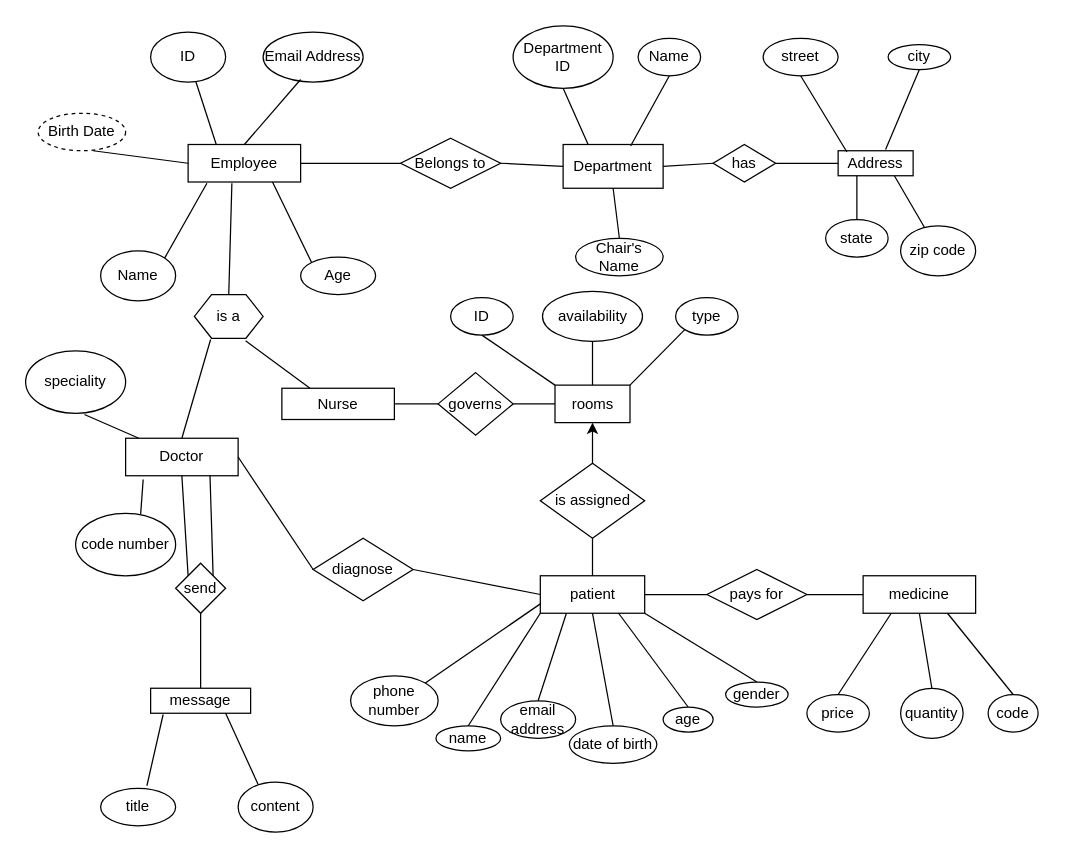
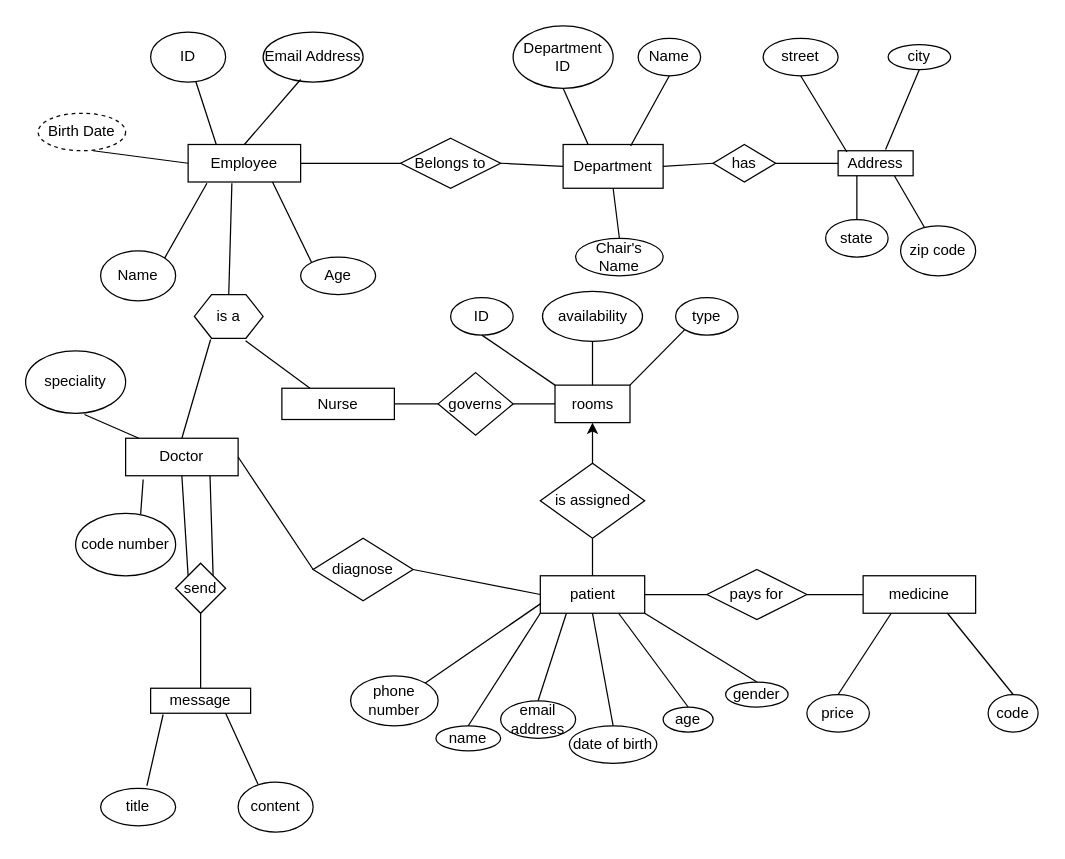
  <mxCell id="0" />
  <mxCell id="1" parent="0" />
  <mxCell id="2" value="Employee" style="rounded=0;whiteSpace=wrap;html=1;" vertex="1" parent="1"><mxGeometry x="150" y="115" width="90" height="30" as="geometry" /></mxCell>
  <mxCell id="3" value="ID&lt;br&gt;" style="ellipse;whiteSpace=wrap;html=1;" vertex="1" parent="1"><mxGeometry x="120" y="25" width="60" height="40" as="geometry" /></mxCell>
  <mxCell id="4" value="" style="endArrow=none;html=1;entryX=0.25;entryY=0;entryDx=0;entryDy=0;" edge="1" parent="1" source="3" target="2"><mxGeometry width="50" height="50" relative="1" as="geometry"><mxPoint x="230" y="270" as="sourcePoint" /><mxPoint x="280" y="170" as="targetPoint" /></mxGeometry></mxCell>
  <mxCell id="5" value="Email Address" style="ellipse;whiteSpace=wrap;html=1;" vertex="1" parent="1"><mxGeometry x="210" y="25" width="80" height="40" as="geometry" /></mxCell>
  <mxCell id="6" value="" style="endArrow=none;html=1;entryX=0.375;entryY=0.95;entryDx=0;entryDy=0;entryPerimeter=0;exitX=0.5;exitY=0;exitDx=0;exitDy=0;" edge="1" parent="1" source="2" target="5"><mxGeometry width="50" height="50" relative="1" as="geometry"><mxPoint x="230" y="270" as="sourcePoint" /><mxPoint x="280" y="220" as="targetPoint" /></mxGeometry></mxCell>
  <mxCell id="7" value="Name" style="ellipse;whiteSpace=wrap;html=1;" vertex="1" parent="1"><mxGeometry x="80" y="200" width="60" height="40" as="geometry" /></mxCell>
  <mxCell id="8" value="" style="endArrow=none;html=1;exitX=1;exitY=0;exitDx=0;exitDy=0;entryX=0.167;entryY=1.033;entryDx=0;entryDy=0;entryPerimeter=0;" edge="1" parent="1" source="7" target="2"><mxGeometry width="50" height="50" relative="1" as="geometry"><mxPoint x="190" y="350" as="sourcePoint" /><mxPoint x="267" y="199" as="targetPoint" /></mxGeometry></mxCell>
  <mxCell id="9" value="Birth Date" style="ellipse;whiteSpace=wrap;html=1;dashed=1;" vertex="1" parent="1"><mxGeometry x="30" y="90" width="70" height="30" as="geometry" /></mxCell>
  <mxCell id="10" value="" style="endArrow=none;html=1;exitX=0.629;exitY=1;exitDx=0;exitDy=0;exitPerimeter=0;entryX=0;entryY=0.5;entryDx=0;entryDy=0;" edge="1" parent="1" source="9" target="2"><mxGeometry width="50" height="50" relative="1" as="geometry"><mxPoint x="190" y="350" as="sourcePoint" /><mxPoint x="290" y="200" as="targetPoint" /></mxGeometry></mxCell>
  <mxCell id="11" value="Age" style="ellipse;whiteSpace=wrap;html=1;" vertex="1" parent="1"><mxGeometry x="240" y="205" width="60" height="30" as="geometry" /></mxCell>
  <mxCell id="12" value="" style="endArrow=none;html=1;entryX=0.75;entryY=1;entryDx=0;entryDy=0;exitX=0;exitY=0;exitDx=0;exitDy=0;" edge="1" parent="1" source="11" target="2"><mxGeometry width="50" height="50" relative="1" as="geometry"><mxPoint x="190" y="360" as="sourcePoint" /><mxPoint x="240" y="310" as="targetPoint" /></mxGeometry></mxCell>
  <mxCell id="13" value="Belongs to&lt;br&gt;" style="rhombus;whiteSpace=wrap;html=1;" vertex="1" parent="1"><mxGeometry x="320" y="110" width="80" height="40" as="geometry" /></mxCell>
  <mxCell id="14" value="" style="endArrow=none;html=1;entryX=0;entryY=0.5;entryDx=0;entryDy=0;exitX=1;exitY=0.5;exitDx=0;exitDy=0;" edge="1" parent="1" source="2" target="13"><mxGeometry width="50" height="50" relative="1" as="geometry"><mxPoint x="190" y="360" as="sourcePoint" /><mxPoint x="350" y="190" as="targetPoint" /></mxGeometry></mxCell>
  <mxCell id="15" value="" style="endArrow=none;html=1;exitX=1;exitY=0.5;exitDx=0;exitDy=0;entryX=0;entryY=0.5;entryDx=0;entryDy=0;" edge="1" parent="1" source="13" target="16"><mxGeometry width="50" height="50" relative="1" as="geometry"><mxPoint x="453" y="180" as="sourcePoint" /><mxPoint x="510" y="130" as="targetPoint" /></mxGeometry></mxCell>
  <mxCell id="16" value="Department" style="rounded=0;whiteSpace=wrap;html=1;" vertex="1" parent="1"><mxGeometry x="450" y="115" width="80" height="35" as="geometry" /></mxCell>
  <mxCell id="17" value="Department ID" style="ellipse;whiteSpace=wrap;html=1;" vertex="1" parent="1"><mxGeometry x="410" y="20" width="80" height="50" as="geometry" /></mxCell>
  <mxCell id="18" value="Name" style="ellipse;whiteSpace=wrap;html=1;" vertex="1" parent="1"><mxGeometry x="510" y="30" width="50" height="30" as="geometry" /></mxCell>
  <mxCell id="19" value="Chair's Name" style="ellipse;whiteSpace=wrap;html=1;" vertex="1" parent="1"><mxGeometry x="460" y="190" width="70" height="30" as="geometry" /></mxCell>
  <mxCell id="20" value="" style="endArrow=none;html=1;entryX=0.5;entryY=1;entryDx=0;entryDy=0;exitX=0.25;exitY=0;exitDx=0;exitDy=0;" edge="1" parent="1" source="16" target="17"><mxGeometry width="50" height="50" relative="1" as="geometry"><mxPoint x="150" y="360" as="sourcePoint" /><mxPoint x="420" y="140" as="targetPoint" /></mxGeometry></mxCell>
  <mxCell id="21" value="" style="endArrow=none;html=1;exitX=0.675;exitY=0.033;exitDx=0;exitDy=0;exitPerimeter=0;entryX=0.5;entryY=1;entryDx=0;entryDy=0;" edge="1" parent="1" source="16" target="18"><mxGeometry width="50" height="50" relative="1" as="geometry"><mxPoint x="470" y="130.01" as="sourcePoint" /><mxPoint x="510" y="80" as="targetPoint" /></mxGeometry></mxCell>
  <mxCell id="22" value="" style="endArrow=none;html=1;entryX=0.5;entryY=1;entryDx=0;entryDy=0;exitX=0.5;exitY=0;exitDx=0;exitDy=0;" edge="1" parent="1" source="19" target="16"><mxGeometry width="50" height="50" relative="1" as="geometry"><mxPoint x="480" y="140.01" as="sourcePoint" /><mxPoint x="470" y="90" as="targetPoint" /></mxGeometry></mxCell>
  <mxCell id="23" value="has" style="rhombus;whiteSpace=wrap;html=1;" vertex="1" parent="1"><mxGeometry x="570" y="115" width="50" height="30" as="geometry" /></mxCell>
  <mxCell id="24" value="" style="endArrow=none;html=1;entryX=1;entryY=0.5;entryDx=0;entryDy=0;exitX=0;exitY=0.5;exitDx=0;exitDy=0;" edge="1" parent="1" source="23" target="16"><mxGeometry width="50" height="50" relative="1" as="geometry"><mxPoint x="530" y="150.01" as="sourcePoint" /><mxPoint x="520" y="100" as="targetPoint" /></mxGeometry></mxCell>
  <mxCell id="25" value="Address" style="rounded=0;whiteSpace=wrap;html=1;" vertex="1" parent="1"><mxGeometry x="670" y="120" width="60" height="20" as="geometry" /></mxCell>
  <mxCell id="26" value="" style="endArrow=none;html=1;entryX=1;entryY=0.5;entryDx=0;entryDy=0;exitX=0;exitY=0.5;exitDx=0;exitDy=0;" edge="1" parent="1" source="25" target="23"><mxGeometry width="50" height="50" relative="1" as="geometry"><mxPoint x="480" y="160.01" as="sourcePoint" /><mxPoint x="470" y="110" as="targetPoint" /></mxGeometry></mxCell>
  <mxCell id="27" value="street" style="ellipse;whiteSpace=wrap;html=1;" vertex="1" parent="1"><mxGeometry x="610" y="30" width="60" height="30" as="geometry" /></mxCell>
  <mxCell id="28" value="city" style="ellipse;whiteSpace=wrap;html=1;" vertex="1" parent="1"><mxGeometry x="710" y="35" width="50" height="20" as="geometry" /></mxCell>
  <mxCell id="29" value="state" style="ellipse;whiteSpace=wrap;html=1;" vertex="1" parent="1"><mxGeometry x="660" y="175" width="50" height="30" as="geometry" /></mxCell>
  <mxCell id="30" value="zip code" style="ellipse;whiteSpace=wrap;html=1;" vertex="1" parent="1"><mxGeometry x="720" y="180" width="60" height="40" as="geometry" /></mxCell>
  <mxCell id="31" value="" style="endArrow=none;html=1;exitX=0.117;exitY=0.05;exitDx=0;exitDy=0;exitPerimeter=0;entryX=0.5;entryY=1;entryDx=0;entryDy=0;" edge="1" parent="1" source="25" target="27"><mxGeometry width="50" height="50" relative="1" as="geometry"><mxPoint x="490" y="170.01" as="sourcePoint" /><mxPoint x="610" y="110" as="targetPoint" /></mxGeometry></mxCell>
  <mxCell id="32" value="" style="endArrow=none;html=1;exitX=0.633;exitY=-0.05;exitDx=0;exitDy=0;exitPerimeter=0;entryX=0.5;entryY=1;entryDx=0;entryDy=0;" edge="1" parent="1" source="25" target="28"><mxGeometry width="50" height="50" relative="1" as="geometry"><mxPoint x="500" y="180.01" as="sourcePoint" /><mxPoint x="740" y="80" as="targetPoint" /></mxGeometry></mxCell>
  <mxCell id="33" value="" style="endArrow=none;html=1;entryX=0.25;entryY=1;entryDx=0;entryDy=0;exitX=0.5;exitY=0;exitDx=0;exitDy=0;" edge="1" parent="1" source="29" target="25"><mxGeometry width="50" height="50" relative="1" as="geometry"><mxPoint x="510" y="190.01" as="sourcePoint" /><mxPoint x="500" y="140" as="targetPoint" /></mxGeometry></mxCell>
  <mxCell id="34" value="" style="endArrow=none;html=1;entryX=0.75;entryY=1;entryDx=0;entryDy=0;" edge="1" parent="1" source="30" target="25"><mxGeometry width="50" height="50" relative="1" as="geometry"><mxPoint x="520" y="200.01" as="sourcePoint" /><mxPoint x="510" y="150" as="targetPoint" /></mxGeometry></mxCell>
  <mxCell id="35" value="Doctor" style="rounded=0;whiteSpace=wrap;html=1;" vertex="1" parent="1"><mxGeometry x="100" y="350" width="90" height="30" as="geometry" /></mxCell>
  <mxCell id="36" value="speciality" style="ellipse;whiteSpace=wrap;html=1;" vertex="1" parent="1"><mxGeometry x="20" y="280" width="80" height="50" as="geometry" /></mxCell>
  <mxCell id="37" value="code number" style="ellipse;whiteSpace=wrap;html=1;" vertex="1" parent="1"><mxGeometry y="410" width="80" height="50" as="geometry" x="60" /></mxCell>
  <mxCell id="38" value="" style="endArrow=none;html=1;entryX=0.588;entryY=1.02;entryDx=0;entryDy=0;entryPerimeter=0;" edge="1" parent="1" source="35" target="36"><mxGeometry width="50" height="50" relative="1" as="geometry"><mxPoint x="590" y="210.01" as="sourcePoint" /><mxPoint x="580" y="160" as="targetPoint" /></mxGeometry></mxCell>
  <mxCell id="39" value="" style="endArrow=none;html=1;entryX=0.65;entryY=0.02;entryDx=0;entryDy=0;exitX=0.156;exitY=1.1;exitDx=0;exitDy=0;exitPerimeter=0;entryPerimeter=0;" edge="1" parent="1" source="35" target="37"><mxGeometry width="50" height="50" relative="1" as="geometry"><mxPoint x="600" y="220.01" as="sourcePoint" /><mxPoint x="590" y="170" as="targetPoint" /></mxGeometry></mxCell>
  <mxCell id="40" value="is a" style="shape=hexagon;perimeter=hexagonPerimeter2;whiteSpace=wrap;html=1;" vertex="1" parent="1"><mxGeometry x="155" y="235" width="55" height="35" as="geometry" /></mxCell>
  <mxCell id="41" value="" style="endArrow=none;html=1;entryX=0.389;entryY=1.033;entryDx=0;entryDy=0;exitX=0.5;exitY=0;exitDx=0;exitDy=0;entryPerimeter=0;" edge="1" parent="1" source="40" target="2"><mxGeometry width="50" height="50" relative="1" as="geometry"><mxPoint x="610" y="230.01" as="sourcePoint" /><mxPoint x="600" y="180" as="targetPoint" /></mxGeometry></mxCell>
  <mxCell id="42" value="" style="endArrow=none;html=1;entryX=0.236;entryY=1.029;entryDx=0;entryDy=0;exitX=0.5;exitY=0;exitDx=0;exitDy=0;entryPerimeter=0;" edge="1" parent="1" source="35" target="40"><mxGeometry width="50" height="50" relative="1" as="geometry"><mxPoint x="620" y="240.01" as="sourcePoint" /><mxPoint x="610" y="190" as="targetPoint" /></mxGeometry></mxCell>
  <mxCell id="43" value="send" style="rhombus;whiteSpace=wrap;html=1;" vertex="1" parent="1"><mxGeometry x="140" y="450" width="40" height="40" as="geometry" /></mxCell>
  <mxCell id="44" value="" style="endArrow=none;html=1;entryX=0.5;entryY=1;entryDx=0;entryDy=0;exitX=0;exitY=0;exitDx=0;exitDy=0;" edge="1" parent="1" source="43" target="35"><mxGeometry width="50" height="50" relative="1" as="geometry"><mxPoint x="630" y="250.01" as="sourcePoint" /><mxPoint x="620" y="200" as="targetPoint" /></mxGeometry></mxCell>
  <mxCell id="45" value="" style="endArrow=none;html=1;entryX=0.75;entryY=1;entryDx=0;entryDy=0;exitX=1;exitY=0;exitDx=0;exitDy=0;" edge="1" parent="1" source="43" target="35"><mxGeometry width="50" height="50" relative="1" as="geometry"><mxPoint x="640" y="260.01" as="sourcePoint" /><mxPoint x="630" y="210" as="targetPoint" /></mxGeometry></mxCell>
  <mxCell id="46" value="message" style="rounded=0;whiteSpace=wrap;html=1;" vertex="1" parent="1"><mxGeometry x="120" y="550" width="80" height="20" as="geometry" /></mxCell>
  <mxCell id="47" value="" style="endArrow=none;html=1;entryX=0.5;entryY=1;entryDx=0;entryDy=0;exitX=0.5;exitY=0;exitDx=0;exitDy=0;" edge="1" parent="1" source="46" target="43"><mxGeometry width="50" height="50" relative="1" as="geometry"><mxPoint x="650" y="270.01" as="sourcePoint" /><mxPoint x="640" y="220" as="targetPoint" /></mxGeometry></mxCell>
  <mxCell id="48" value="title" style="ellipse;whiteSpace=wrap;html=1;" vertex="1" parent="1"><mxGeometry x="80" y="630" width="60" height="30" as="geometry" /></mxCell>
  <mxCell id="49" value="content" style="ellipse;whiteSpace=wrap;html=1;" vertex="1" parent="1"><mxGeometry x="190" y="625" width="60" height="40" as="geometry" /></mxCell>
  <mxCell id="50" value="" style="endArrow=none;html=1;entryX=0.125;entryY=1.05;entryDx=0;entryDy=0;exitX=0.617;exitY=-0.067;exitDx=0;exitDy=0;exitPerimeter=0;entryPerimeter=0;" edge="1" parent="1" source="48" target="46"><mxGeometry width="50" height="50" relative="1" as="geometry"><mxPoint x="660" y="280.01" as="sourcePoint" /><mxPoint x="650" y="230" as="targetPoint" /></mxGeometry></mxCell>
  <mxCell id="51" value="" style="endArrow=none;html=1;entryX=0.75;entryY=1;entryDx=0;entryDy=0;exitX=0.267;exitY=0.05;exitDx=0;exitDy=0;exitPerimeter=0;" edge="1" parent="1" source="49" target="46"><mxGeometry width="50" height="50" relative="1" as="geometry"><mxPoint x="670" y="290.01" as="sourcePoint" /><mxPoint x="660" y="240" as="targetPoint" /></mxGeometry></mxCell>
  <mxCell id="52" value="Nurse" style="rounded=0;whiteSpace=wrap;html=1;" vertex="1" parent="1"><mxGeometry x="225" y="310" width="90" height="25" as="geometry" /></mxCell>
  <mxCell id="53" value="" style="endArrow=none;html=1;entryX=0.745;entryY=1.057;entryDx=0;entryDy=0;exitX=0.25;exitY=0;exitDx=0;exitDy=0;entryPerimeter=0;" edge="1" parent="1" source="52" target="40"><mxGeometry width="50" height="50" relative="1" as="geometry"><mxPoint x="680" y="300.01" as="sourcePoint" /><mxPoint x="670" y="250" as="targetPoint" /></mxGeometry></mxCell>
  <mxCell id="54" value="governs" style="rhombus;whiteSpace=wrap;html=1;" vertex="1" parent="1"><mxGeometry x="350" y="297.5" width="60" height="50" as="geometry" /></mxCell>
  <mxCell id="55" value="" style="endArrow=none;html=1;entryX=1;entryY=0.5;entryDx=0;entryDy=0;exitX=0;exitY=0.5;exitDx=0;exitDy=0;" edge="1" parent="1" source="54" target="52"><mxGeometry width="50" height="50" relative="1" as="geometry"><mxPoint x="690" y="310.01" as="sourcePoint" /><mxPoint x="680" y="260" as="targetPoint" /></mxGeometry></mxCell>
  <mxCell id="56" value="rooms" style="rounded=0;whiteSpace=wrap;html=1;" vertex="1" parent="1"><mxGeometry x="443.5" y="307.5" width="60" height="30" as="geometry" /></mxCell>
  <mxCell id="57" value="" style="endArrow=none;html=1;entryX=1;entryY=0.5;entryDx=0;entryDy=0;exitX=0;exitY=0.5;exitDx=0;exitDy=0;" edge="1" parent="1" source="56" target="54"><mxGeometry width="50" height="50" relative="1" as="geometry"><mxPoint x="700" y="320.01" as="sourcePoint" /><mxPoint x="690" y="270" as="targetPoint" /></mxGeometry></mxCell>
  <mxCell id="58" value="ID" style="ellipse;whiteSpace=wrap;html=1;" vertex="1" parent="1"><mxGeometry x="360" y="237.5" width="50" height="30" as="geometry" /></mxCell>
  <mxCell id="59" value="availability" style="ellipse;whiteSpace=wrap;html=1;" vertex="1" parent="1"><mxGeometry x="433.5" y="232.5" width="80" height="40" as="geometry" /></mxCell>
  <mxCell id="60" value="type" style="ellipse;whiteSpace=wrap;html=1;" vertex="1" parent="1"><mxGeometry x="540" y="237.5" width="50" height="30" as="geometry" /></mxCell>
  <mxCell id="61" value="" style="endArrow=none;html=1;entryX=0.5;entryY=1;entryDx=0;entryDy=0;exitX=0;exitY=0;exitDx=0;exitDy=0;" edge="1" parent="1" source="56" target="58"><mxGeometry width="50" height="50" relative="1" as="geometry"><mxPoint x="710" y="330.01" as="sourcePoint" /><mxPoint x="700" y="280" as="targetPoint" /></mxGeometry></mxCell>
  <mxCell id="62" value="" style="endArrow=none;html=1;entryX=0.5;entryY=1;entryDx=0;entryDy=0;exitX=0.5;exitY=0;exitDx=0;exitDy=0;" edge="1" parent="1" source="56" target="59"><mxGeometry width="50" height="50" relative="1" as="geometry"><mxPoint x="720" y="340.01" as="sourcePoint" /><mxPoint x="710" y="290" as="targetPoint" /></mxGeometry></mxCell>
  <mxCell id="63" value="" style="endArrow=none;html=1;entryX=0;entryY=1;entryDx=0;entryDy=0;exitX=1;exitY=0;exitDx=0;exitDy=0;" edge="1" parent="1" source="56" target="60"><mxGeometry width="50" height="50" relative="1" as="geometry"><mxPoint x="730" y="350.01" as="sourcePoint" /><mxPoint x="720" y="300" as="targetPoint" /></mxGeometry></mxCell>
  <mxCell id="64" value="is assigned" style="rhombus;whiteSpace=wrap;html=1;" vertex="1" parent="1"><mxGeometry x="431.75" y="370" width="83.5" height="60" as="geometry" /></mxCell>
  <mxCell id="65" value="" style="endArrow=classic;html=1;entryX=0.5;entryY=1;entryDx=0;entryDy=0;exitX=0.5;exitY=0;exitDx=0;exitDy=0;" edge="1" parent="1" source="64" target="56"><mxGeometry width="50" height="50" relative="1" as="geometry"><mxPoint x="740" y="360.01" as="sourcePoint" /><mxPoint x="730" y="310" as="targetPoint" /></mxGeometry></mxCell>
  <mxCell id="66" value="patient" style="rounded=0;whiteSpace=wrap;html=1;" vertex="1" parent="1"><mxGeometry x="431.75" y="460" width="83.5" height="30" as="geometry" /></mxCell>
  <mxCell id="67" value="" style="endArrow=none;html=1;entryX=0.5;entryY=1;entryDx=0;entryDy=0;exitX=0.5;exitY=0;exitDx=0;exitDy=0;" edge="1" parent="1" source="66" target="64"><mxGeometry width="50" height="50" relative="1" as="geometry"><mxPoint x="750" y="370.01" as="sourcePoint" /><mxPoint x="740" y="320" as="targetPoint" /></mxGeometry></mxCell>
  <mxCell id="68" value="name" style="ellipse;whiteSpace=wrap;html=1;" vertex="1" parent="1"><mxGeometry x="348.25" y="580" width="51.75" height="20" as="geometry" /></mxCell>
  <mxCell id="69" value="email address" style="ellipse;whiteSpace=wrap;html=1;" vertex="1" parent="1"><mxGeometry x="400" y="560" width="60" height="30" as="geometry" /></mxCell>
  <mxCell id="70" value="date of birth" style="ellipse;whiteSpace=wrap;html=1;" vertex="1" parent="1"><mxGeometry x="455" y="580" width="70" height="30" as="geometry" /></mxCell>
  <mxCell id="71" value="age" style="ellipse;whiteSpace=wrap;html=1;" vertex="1" parent="1"><mxGeometry x="530" y="565" width="40" height="20" as="geometry" /></mxCell>
  <mxCell id="72" value="phone number" style="ellipse;whiteSpace=wrap;html=1;" vertex="1" parent="1"><mxGeometry x="280" y="540" width="70" height="40" as="geometry" /></mxCell>
  <mxCell id="73" value="gender" style="ellipse;whiteSpace=wrap;html=1;" vertex="1" parent="1"><mxGeometry x="580" y="545" width="50" height="20" as="geometry" /></mxCell>
  <mxCell id="74" value="" style="endArrow=none;html=1;entryX=0;entryY=0.75;entryDx=0;entryDy=0;exitX=1;exitY=0;exitDx=0;exitDy=0;" edge="1" parent="1" source="72" target="66"><mxGeometry width="50" height="50" relative="1" as="geometry"><mxPoint x="760" y="380.01" as="sourcePoint" /><mxPoint x="750" y="330" as="targetPoint" /></mxGeometry></mxCell>
  <mxCell id="75" value="" style="endArrow=none;html=1;entryX=0;entryY=1;entryDx=0;entryDy=0;exitX=0.5;exitY=0;exitDx=0;exitDy=0;" edge="1" parent="1" source="68" target="66"><mxGeometry width="50" height="50" relative="1" as="geometry"><mxPoint x="770" y="390.01" as="sourcePoint" /><mxPoint x="760" y="340" as="targetPoint" /></mxGeometry></mxCell>
  <mxCell id="76" value="" style="endArrow=none;html=1;entryX=0.25;entryY=1;entryDx=0;entryDy=0;exitX=0.5;exitY=0;exitDx=0;exitDy=0;" edge="1" parent="1" source="69" target="66"><mxGeometry width="50" height="50" relative="1" as="geometry"><mxPoint x="780" y="400.01" as="sourcePoint" /><mxPoint x="770" y="350" as="targetPoint" /></mxGeometry></mxCell>
  <mxCell id="77" value="" style="endArrow=none;html=1;entryX=0.5;entryY=1;entryDx=0;entryDy=0;exitX=0.5;exitY=0;exitDx=0;exitDy=0;" edge="1" parent="1" source="70" target="66"><mxGeometry width="50" height="50" relative="1" as="geometry"><mxPoint x="790" y="410.01" as="sourcePoint" /><mxPoint x="780" y="360" as="targetPoint" /></mxGeometry></mxCell>
  <mxCell id="78" value="" style="endArrow=none;html=1;entryX=0.75;entryY=1;entryDx=0;entryDy=0;exitX=0.5;exitY=0;exitDx=0;exitDy=0;" edge="1" parent="1" source="71" target="66"><mxGeometry width="50" height="50" relative="1" as="geometry"><mxPoint x="800" y="420.01" as="sourcePoint" /><mxPoint x="790" y="370" as="targetPoint" /></mxGeometry></mxCell>
  <mxCell id="79" value="" style="endArrow=none;html=1;entryX=1;entryY=1;entryDx=0;entryDy=0;exitX=0.5;exitY=0;exitDx=0;exitDy=0;" edge="1" parent="1" source="73" target="66"><mxGeometry width="50" height="50" relative="1" as="geometry"><mxPoint x="810" y="430.01" as="sourcePoint" /><mxPoint x="800" y="380" as="targetPoint" /></mxGeometry></mxCell>
  <mxCell id="80" value="diagnose" style="rhombus;whiteSpace=wrap;html=1;" vertex="1" parent="1"><mxGeometry x="250" y="430" width="80" height="50" as="geometry" /></mxCell>
  <mxCell id="81" value="" style="endArrow=none;html=1;entryX=1;entryY=0.5;entryDx=0;entryDy=0;exitX=0;exitY=0.5;exitDx=0;exitDy=0;" edge="1" parent="1" source="80" target="35"><mxGeometry width="50" height="50" relative="1" as="geometry"><mxPoint x="820" y="440.01" as="sourcePoint" /><mxPoint x="810" y="390" as="targetPoint" /></mxGeometry></mxCell>
  <mxCell id="82" value="" style="endArrow=none;html=1;entryX=1;entryY=0.5;entryDx=0;entryDy=0;exitX=0;exitY=0.5;exitDx=0;exitDy=0;" edge="1" parent="1" source="66" target="80"><mxGeometry width="50" height="50" relative="1" as="geometry"><mxPoint x="830" y="450.01" as="sourcePoint" /><mxPoint x="820" y="400" as="targetPoint" /></mxGeometry></mxCell>
  <mxCell id="83" value="pays for" style="rhombus;whiteSpace=wrap;html=1;" vertex="1" parent="1"><mxGeometry x="565" y="455" width="80" height="40" as="geometry" /></mxCell>
  <mxCell id="84" value="" style="endArrow=none;html=1;entryX=1;entryY=0.5;entryDx=0;entryDy=0;exitX=0;exitY=0.5;exitDx=0;exitDy=0;" edge="1" parent="1" source="83" target="66"><mxGeometry width="50" height="50" relative="1" as="geometry"><mxPoint x="550" y="475" as="sourcePoint" /><mxPoint x="830" y="410" as="targetPoint" /><Array as="points" /></mxGeometry></mxCell>
  <mxCell id="85" value="medicine" style="rounded=0;whiteSpace=wrap;html=1;" vertex="1" parent="1"><mxGeometry x="690" y="460" width="90" height="30" as="geometry" /></mxCell>
  <mxCell id="86" value="" style="endArrow=none;html=1;entryX=1;entryY=0.5;entryDx=0;entryDy=0;" edge="1" parent="1" source="85" target="83"><mxGeometry width="50" height="50" relative="1" as="geometry"><mxPoint x="640" y="475" as="sourcePoint" /><mxPoint x="840" y="420" as="targetPoint" /></mxGeometry></mxCell>
  <mxCell id="87" value="price" style="ellipse;whiteSpace=wrap;html=1;" vertex="1" parent="1"><mxGeometry x="645" y="555" width="50" height="30" as="geometry" /></mxCell>
- <mxCell id="88" value="quantity" style="ellipse;whiteSpace=wrap;html=1;" vertex="1" parent="1"><mxGeometry x="720" y="550" width="50" height="40" as="geometry" /></mxCell>
  <mxCell id="89" value="code" style="ellipse;whiteSpace=wrap;html=1;" vertex="1" parent="1"><mxGeometry x="790" y="555" width="40" height="30" as="geometry" /></mxCell>
  <mxCell id="90" value="" style="endArrow=none;html=1;entryX=0.25;entryY=1;entryDx=0;entryDy=0;exitX=0.5;exitY=0;exitDx=0;exitDy=0;" edge="1" parent="1" source="87" target="85"><mxGeometry width="50" height="50" relative="1" as="geometry"><mxPoint x="860" y="480.01" as="sourcePoint" /><mxPoint x="850" y="430" as="targetPoint" /></mxGeometry></mxCell>
- <mxCell id="91" value="" style="endArrow=none;html=1;entryX=0.5;entryY=1;entryDx=0;entryDy=0;exitX=0.5;exitY=0;exitDx=0;exitDy=0;" edge="1" parent="1" source="88" target="85"><mxGeometry width="50" height="50" relative="1" as="geometry"><mxPoint x="870" y="490.01" as="sourcePoint" /><mxPoint x="860" y="440" as="targetPoint" /></mxGeometry></mxCell>
  <mxCell id="92" value="" style="endArrow=none;html=1;entryX=0.75;entryY=1;entryDx=0;entryDy=0;exitX=0.5;exitY=0;exitDx=0;exitDy=0;" edge="1" parent="1" source="89" target="85"><mxGeometry width="50" height="50" relative="1" as="geometry"><mxPoint x="880" y="500.01" as="sourcePoint" /><mxPoint x="870" y="450" as="targetPoint" /></mxGeometry></mxCell>
